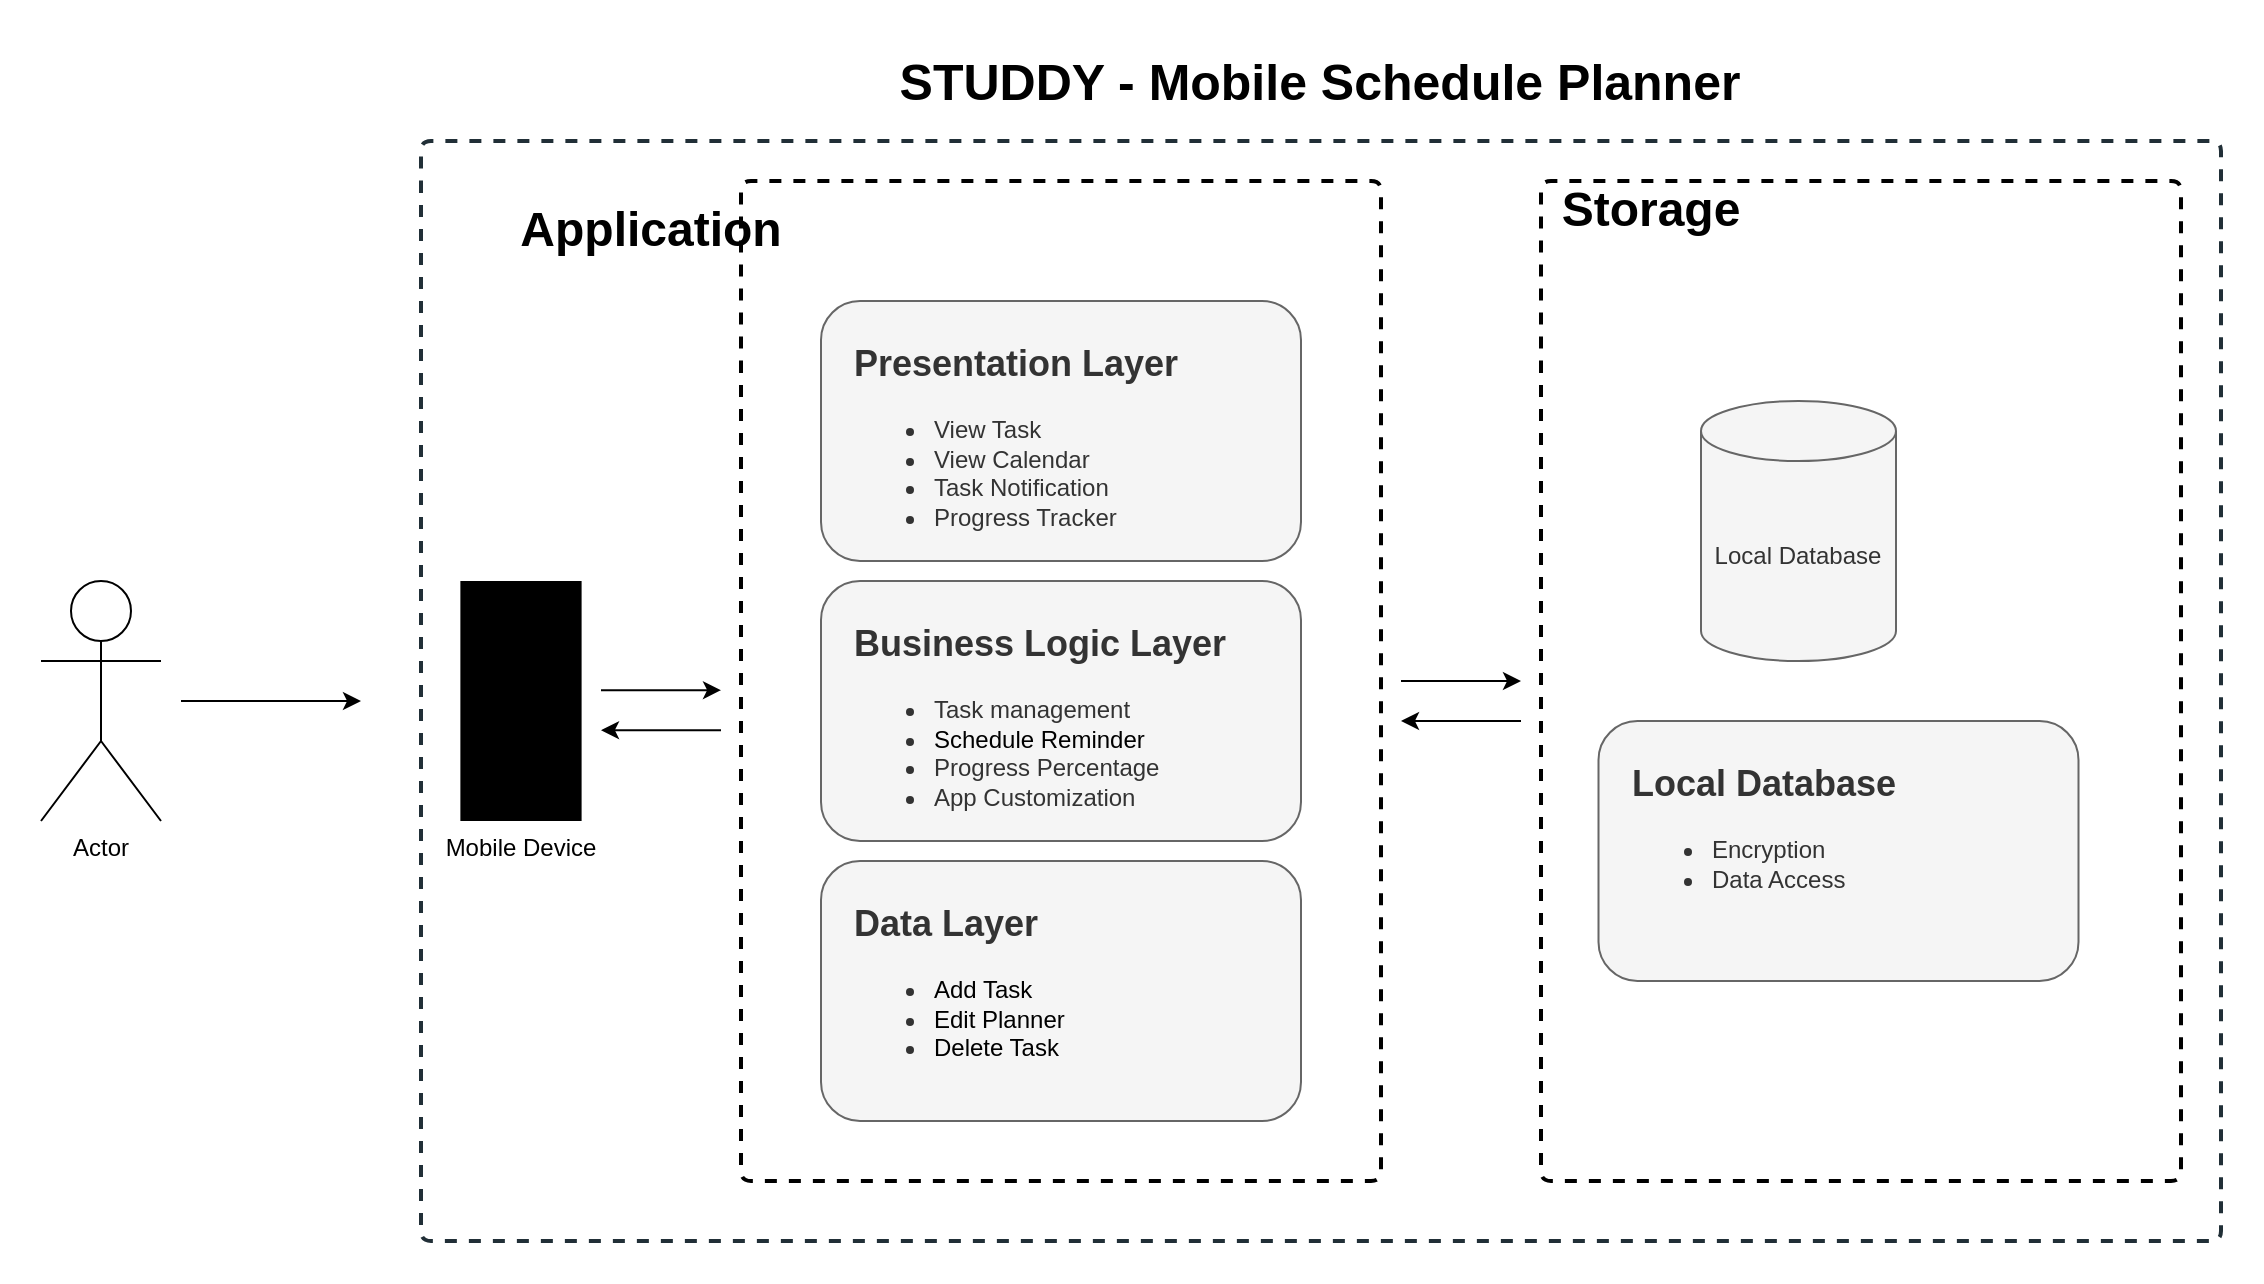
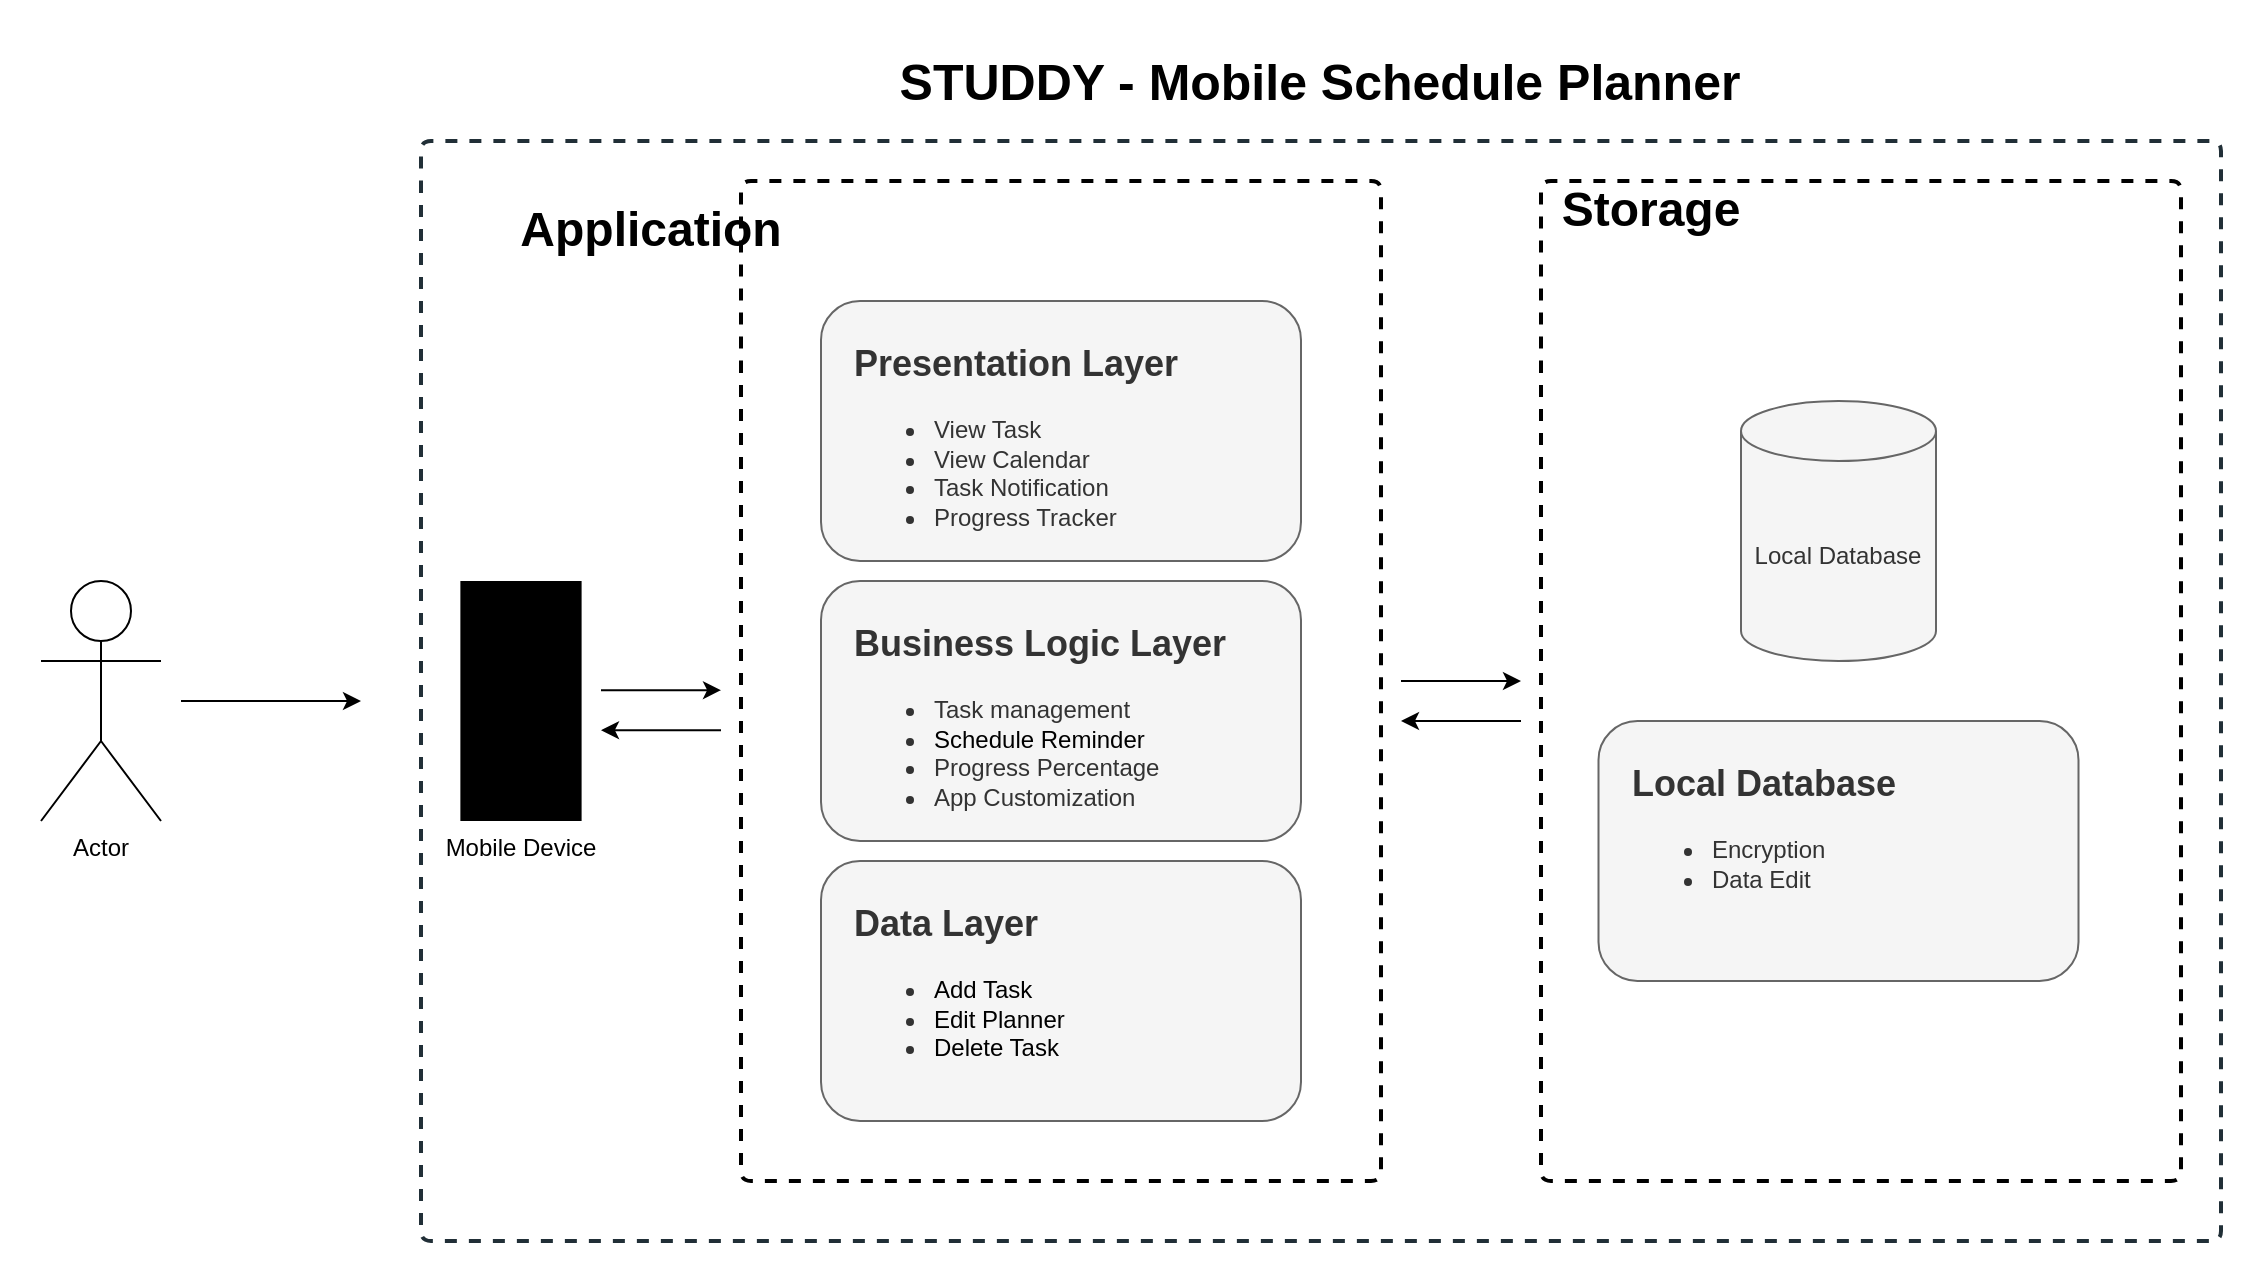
  <mxCell id="0" />
  <mxCell id="1" parent="0" />
  <mxCell id="2" value="Mobile Device" style="sketch=0;verticalLabelPosition=bottom;sketch=0;aspect=fixed;html=1;verticalAlign=top;strokeColor=none;fillColor=#000000;align=center;outlineConnect=0;pointerEvents=1;shape=mxgraph.citrix2.mobile;" vertex="1" parent="1"><mxGeometry x="229.69" y="290" width="60.61" height="120" as="geometry" /></mxCell>
  <mxCell id="3" value="STUDDY - Mobile Schedule Planner" style="text;html=1;align=center;verticalAlign=middle;whiteSpace=wrap;rounded=0;shadow=0;comic=0;sketch=0;fontFamily=Helvetica;fontSize=25;fontStyle=1" vertex="1" parent="1"><mxGeometry x="210" y="20" width="900" height="40" as="geometry" /></mxCell>
  <mxCell id="4" style="edgeStyle=orthogonalEdgeStyle;rounded=0;orthogonalLoop=1;jettySize=auto;html=1;" edge="1" parent="1"><mxGeometry relative="1" as="geometry"><mxPoint x="90" y="350" as="sourcePoint" /><mxPoint x="180" y="350" as="targetPoint" /></mxGeometry></mxCell>
  <mxCell id="5" value="Actor" style="shape=umlActor;verticalLabelPosition=bottom;verticalAlign=top;html=1;outlineConnect=0;" vertex="1" parent="1"><mxGeometry x="20" y="290" width="60" height="120" as="geometry" /></mxCell>
  <mxCell id="6" value="&lt;h2&gt;Presentation Layer&lt;/h2&gt;&lt;div&gt;&lt;ul&gt;&lt;li&gt;View Task&lt;/li&gt;&lt;li&gt;View Calendar&lt;/li&gt;&lt;li&gt;Task Notification&lt;/li&gt;&lt;li&gt;Progress Tracker&lt;/li&gt;&lt;/ul&gt;&lt;/div&gt;" style="rounded=1;whiteSpace=wrap;html=1;align=left;verticalAlign=top;fillColor=#f5f5f5;strokeColor=#666666;spacingLeft=15;fontColor=#333333;" vertex="1" parent="1"><mxGeometry x="410" y="150" width="240" height="130" as="geometry" /></mxCell>
  <mxCell id="7" value="&lt;h2&gt;Business Logic Layer&lt;/h2&gt;&lt;div&gt;&lt;ul&gt;&lt;li&gt;Task management&lt;/li&gt;&lt;li&gt;&lt;span style=&quot;background-color: transparent; color: light-dark(rgb(0, 0, 0), rgb(255, 255, 255));&quot;&gt;Schedule Reminder&lt;/span&gt;&lt;/li&gt;&lt;li&gt;Progress Percentage&lt;/li&gt;&lt;li&gt;App Customization&lt;/li&gt;&lt;/ul&gt;&lt;/div&gt;" style="rounded=1;whiteSpace=wrap;html=1;align=left;verticalAlign=top;fillColor=#f5f5f5;strokeColor=#666666;spacingLeft=15;fontColor=#333333;" vertex="1" parent="1"><mxGeometry x="410" y="290" width="240" height="130" as="geometry" /></mxCell>
  <mxCell id="8" value="&lt;h2&gt;Data Layer&lt;/h2&gt;&lt;div&gt;&lt;ul&gt;&lt;li&gt;&lt;span style=&quot;background-color: transparent; color: light-dark(rgb(0, 0, 0), rgb(255, 255, 255));&quot;&gt;Add Task&lt;/span&gt;&lt;/li&gt;&lt;li&gt;&lt;span style=&quot;background-color: transparent; color: light-dark(rgb(0, 0, 0), rgb(255, 255, 255));&quot;&gt;Edit Planner&lt;/span&gt;&lt;/li&gt;&lt;li&gt;&lt;span style=&quot;background-color: transparent; color: light-dark(rgb(0, 0, 0), rgb(255, 255, 255));&quot;&gt;Delete Task&lt;/span&gt;&lt;/li&gt;&lt;/ul&gt;&lt;/div&gt;" style="rounded=1;whiteSpace=wrap;html=1;align=left;verticalAlign=top;fillColor=#f5f5f5;strokeColor=#666666;spacingLeft=15;fontColor=#333333;" vertex="1" parent="1"><mxGeometry x="410" y="430" width="240" height="130" as="geometry" /></mxCell>
  <mxCell id="9" style="edgeStyle=orthogonalEdgeStyle;orthogonalLoop=1;jettySize=auto;html=1;fontFamily=Titillium Web;fontSize=18;fontColor=#FFFFFF;rounded=1;strokeWidth=2;endArrow=none;elbow=vertical;shadow=0;dashed=1;arcSize=10;comic=0;sketch=0;" edge="1" parent="1"><mxGeometry relative="1" as="geometry"><mxPoint x="370" y="180" as="targetPoint" /><mxPoint x="370" y="180" as="sourcePoint" /><Array as="points"><mxPoint x="370" y="590" /><mxPoint x="690" y="590" /><mxPoint x="690" y="90" /><mxPoint x="370" y="90" /></Array></mxGeometry></mxCell>
  <mxCell id="10" value="&lt;h1&gt;Application&lt;/h1&gt;" style="text;html=1;align=center;verticalAlign=middle;resizable=0;points=[];autosize=1;strokeColor=none;fillColor=none;" vertex="1" parent="1"><mxGeometry x="250" y="80" width="150" height="70" as="geometry" /></mxCell>
- <mxCell id="11" value="Local Database" style="shape=cylinder3;whiteSpace=wrap;html=1;boundedLbl=1;backgroundOutline=1;size=15;fillColor=#f5f5f5;strokeColor=#666666;fontColor=#333333;" vertex="1" parent="1"><mxGeometry x="850" y="200" width="97.5" height="130" as="geometry" /></mxCell>
+ <mxCell id="11" value="Local Database" style="shape=cylinder3;whiteSpace=wrap;html=1;boundedLbl=1;backgroundOutline=1;size=15;fillColor=#f5f5f5;strokeColor=#666666;fontColor=#333333;" vertex="1" parent="1"><mxGeometry x="870" y="200" width="97.5" height="130" as="geometry" /></mxCell>
  <mxCell id="12" style="edgeStyle=orthogonalEdgeStyle;orthogonalLoop=1;jettySize=auto;html=1;fontFamily=Titillium Web;fontSize=18;fontColor=#FFFFFF;rounded=1;strokeWidth=2;endArrow=none;elbow=vertical;shadow=0;dashed=1;arcSize=10;comic=0;sketch=0;" edge="1" parent="1"><mxGeometry relative="1" as="geometry"><mxPoint x="770" y="180" as="targetPoint" /><mxPoint x="770" y="180" as="sourcePoint" /><Array as="points"><mxPoint x="770" y="590" /><mxPoint x="1090" y="590" /><mxPoint x="1090" y="90" /><mxPoint x="770" y="90" /></Array></mxGeometry></mxCell>
  <mxCell id="13" value="&lt;h1&gt;Storage&lt;/h1&gt;" style="text;html=1;align=center;verticalAlign=middle;resizable=0;points=[];autosize=1;strokeColor=none;fillColor=none;" vertex="1" parent="1"><mxGeometry x="770" y="70" width="110" height="70" as="geometry" /></mxCell>
  <mxCell id="14" value="" style="endArrow=classic;html=1;rounded=0;" edge="1" parent="1"><mxGeometry width="50" height="50" relative="1" as="geometry"><mxPoint x="700" y="340" as="sourcePoint" /><mxPoint x="760" y="340" as="targetPoint" /><Array as="points"><mxPoint x="730" y="340" /><mxPoint x="740" y="340" /></Array></mxGeometry></mxCell>
  <mxCell id="15" value="" style="endArrow=classic;html=1;rounded=0;" edge="1" parent="1"><mxGeometry width="50" height="50" relative="1" as="geometry"><mxPoint x="760" y="360" as="sourcePoint" /><mxPoint x="700" y="360" as="targetPoint" /></mxGeometry></mxCell>
  <mxCell id="16" value="" style="endArrow=classic;html=1;rounded=0;" edge="1" parent="1"><mxGeometry width="50" height="50" relative="1" as="geometry"><mxPoint x="300" y="344.57" as="sourcePoint" /><mxPoint x="360" y="344.57" as="targetPoint" /><Array as="points"><mxPoint x="330" y="344.57" /><mxPoint x="340" y="344.57" /></Array></mxGeometry></mxCell>
  <mxCell id="17" value="" style="endArrow=classic;html=1;rounded=0;" edge="1" parent="1"><mxGeometry width="50" height="50" relative="1" as="geometry"><mxPoint x="360" y="364.57" as="sourcePoint" /><mxPoint x="300" y="364.57" as="targetPoint" /></mxGeometry></mxCell>
- <mxCell id="18" value="&lt;h2&gt;Local Database&lt;/h2&gt;&lt;div&gt;&lt;ul&gt;&lt;li&gt;Encryption&lt;/li&gt;&lt;li&gt;Data Access&lt;/li&gt;&lt;/ul&gt;&lt;/div&gt;" style="rounded=1;whiteSpace=wrap;html=1;align=left;verticalAlign=top;fillColor=#f5f5f5;strokeColor=#666666;spacingLeft=15;fontColor=#333333;" vertex="1" parent="1"><mxGeometry x="798.75" y="360" width="240" height="130" as="geometry" /></mxCell>
+ <mxCell id="18" value="&lt;h2&gt;Local Database&lt;/h2&gt;&lt;div&gt;&lt;ul&gt;&lt;li&gt;Encryption&lt;/li&gt;&lt;li&gt;Data Edit&lt;/li&gt;&lt;/ul&gt;&lt;/div&gt;" style="rounded=1;whiteSpace=wrap;html=1;align=left;verticalAlign=top;fillColor=#f5f5f5;strokeColor=#666666;spacingLeft=15;fontColor=#333333;" vertex="1" parent="1"><mxGeometry x="798.75" y="360" width="240" height="130" as="geometry" /></mxCell>
  <mxCell id="19" style="edgeStyle=orthogonalEdgeStyle;orthogonalLoop=1;jettySize=auto;html=1;fontFamily=Titillium Web;fontSize=18;fontColor=#FFFFFF;rounded=1;strokeColor=#212F37;strokeWidth=2;endArrow=none;elbow=vertical;shadow=0;dashed=1;arcSize=10;comic=0;sketch=0;" edge="1" parent="1"><mxGeometry relative="1" as="geometry"><mxPoint x="210" y="90" as="targetPoint" /><mxPoint x="210" y="90" as="sourcePoint" /><Array as="points"><mxPoint x="210" y="620" /><mxPoint x="1110" y="620" /><mxPoint x="1110" y="70" /><mxPoint x="210" y="70" /></Array></mxGeometry></mxCell>
